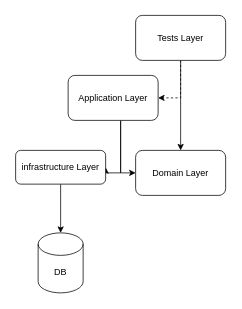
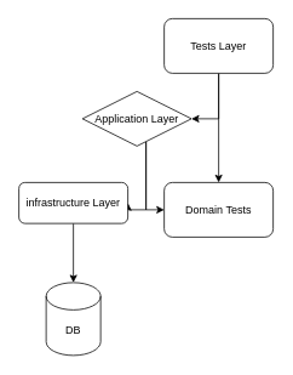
  <mxCell id="0" />
  <mxCell id="1" parent="0" />
  <mxCell id="2" style="edgeStyle=orthogonalEdgeStyle;rounded=0;orthogonalLoop=1;jettySize=auto;html=1;entryX=1;entryY=0.5;entryDx=0;entryDy=0;" edge="1" parent="1" source="4" target="6"><mxGeometry relative="1" as="geometry"><Array as="points"><mxPoint x="160" y="230" /></Array></mxGeometry></mxCell>
  <mxCell id="3" style="edgeStyle=orthogonalEdgeStyle;rounded=0;orthogonalLoop=1;jettySize=auto;html=1;entryX=0;entryY=0.5;entryDx=0;entryDy=0;" edge="1" parent="1" source="4" target="7"><mxGeometry relative="1" as="geometry"><Array as="points"><mxPoint x="160" y="230" /></Array></mxGeometry></mxCell>
- <mxCell id="4" value="Application Layer" style="rounded=1;whiteSpace=wrap;html=1;" vertex="1" parent="1"><mxGeometry x="90" y="100" width="120" height="60" as="geometry" /></mxCell>
+ <mxCell id="4" value="Application Layer" style="rhombus;whiteSpace=wrap;html=1;" vertex="1" parent="1"><mxGeometry x="90" y="100" width="120" height="60" as="geometry" /></mxCell>
  <mxCell id="5" value="" style="edgeStyle=orthogonalEdgeStyle;rounded=0;orthogonalLoop=1;jettySize=auto;html=1;" edge="1" parent="1" source="6" target="11"><mxGeometry relative="1" as="geometry" /></mxCell>
  <mxCell id="6" value="infrastructure Layer" style="rounded=1;whiteSpace=wrap;html=1;" vertex="1" parent="1"><mxGeometry x="20" y="200" width="120" height="45" as="geometry" /></mxCell>
- <mxCell id="7" value="Domain Layer" style="rounded=1;whiteSpace=wrap;html=1;" vertex="1" parent="1"><mxGeometry x="180" y="200" width="120" height="60" as="geometry" /></mxCell>
- <mxCell id="8" style="edgeStyle=orthogonalEdgeStyle;rounded=0;orthogonalLoop=1;jettySize=auto;html=1;entryX=1;entryY=0.5;entryDx=0;entryDy=0;dashed=1;" edge="1" parent="1" source="10" target="4"><mxGeometry relative="1" as="geometry" /></mxCell>
+ <mxCell id="7" value="Domain Tests" style="rounded=1;whiteSpace=wrap;html=1;" vertex="1" parent="1"><mxGeometry x="180" y="200" width="120" height="60" as="geometry" /></mxCell>
+ <mxCell id="8" style="edgeStyle=orthogonalEdgeStyle;rounded=0;orthogonalLoop=1;jettySize=auto;html=1;entryX=1;entryY=0.5;entryDx=0;entryDy=0;" edge="1" parent="1" source="10" target="4"><mxGeometry relative="1" as="geometry" /></mxCell>
  <mxCell id="9" style="edgeStyle=orthogonalEdgeStyle;rounded=0;orthogonalLoop=1;jettySize=auto;html=1;" edge="1" parent="1" source="10" target="7"><mxGeometry relative="1" as="geometry" /></mxCell>
  <mxCell id="10" value="Tests Layer" style="rounded=1;whiteSpace=wrap;html=1;" vertex="1" parent="1"><mxGeometry x="180" y="20" width="120" height="60" as="geometry" /></mxCell>
  <mxCell id="11" value="DB" style="shape=cylinder3;whiteSpace=wrap;html=1;boundedLbl=1;backgroundOutline=1;size=15;" vertex="1" parent="1"><mxGeometry x="50" y="310" width="60" height="80" as="geometry" /></mxCell>
